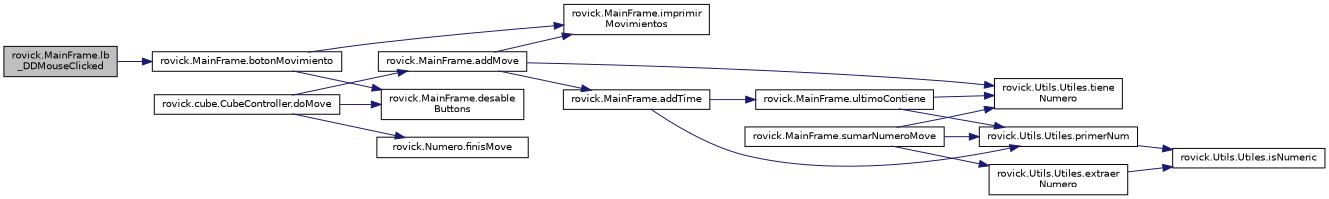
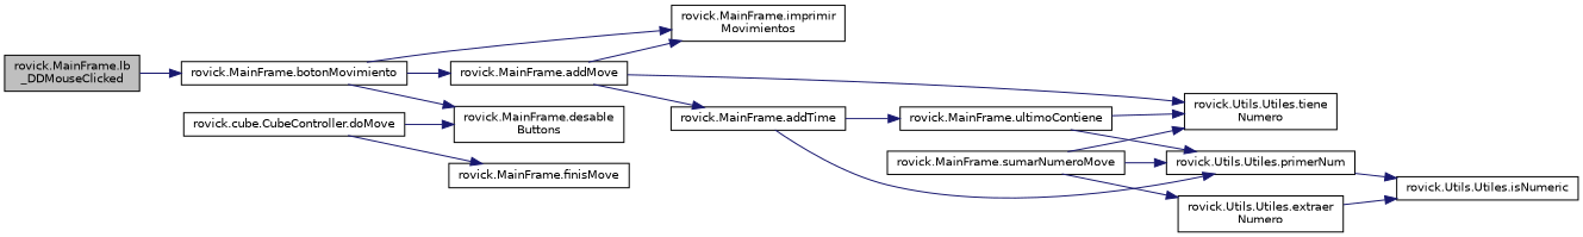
  digraph {
    rankdir=LR
    node [color=black fillcolor=white fontname=Helvetica fontsize=10 shape=record style=filled]
    edge [color=midnightblue fontname=Helvetica fontsize=10 labelfontname=Helvetica labelfontsize=10 style=solid]
    n1 [fillcolor=grey75 fontcolor=black height=0.2 label="rovick.MainFrame.lb\l_DDMouseClicked" width=0.4]
    n2 [height=0.2 label="rovick.MainFrame.botonMovimiento" width=0.4]
    n3 [height=0.2 label="rovick.MainFrame.addMove" width=0.4]
    n4 [height=0.2 label="rovick.MainFrame.desable\lButtons" width=0.4]
    n5 [height=0.2 label="rovick.MainFrame.imprimir\lMovimientos" width=0.4]
    n6 [height=0.2 label="rovick.Utils.Utiles.tiene\lNumero" width=0.4]
    n7 [height=0.2 label="rovick.MainFrame.addTime" width=0.4]
    n8 [height=0.2 label="rovick.cube.CubeController.doMove" width=0.4]
-   n9 [height=0.2 label="rovick.Numero.finisMove" width=0.4]
+   n9 [height=0.2 label="rovick.MainFrame.finisMove" width=0.4]
    n10 [height=0.2 label="rovick.Utils.Utiles.primerNum" width=0.4]
    n11 [height=0.2 label="rovick.Utils.Utiles.isNumeric" width=0.4]
    n12 [height=0.2 label="rovick.MainFrame.sumarNumeroMove" width=0.4]
    n13 [height=0.2 label="rovick.Utils.Utiles.extraer\lNumero" width=0.4]
    n14 [height=0.2 label="rovick.MainFrame.ultimoContiene" width=0.4]
    n1 -> n2
-   n8 -> n3
+   n2 -> n3
    n2 -> n4
    n2 -> n5
    n3 -> n5
    n3 -> n6
    n3 -> n7
    n7 -> n10
    n7 -> n14
    n8 -> n4
    n8 -> n9
    n10 -> n11
    n12 -> n6
    n12 -> n10
    n12 -> n13
    n13 -> n11
    n14 -> n6
    n14 -> n10
  }
